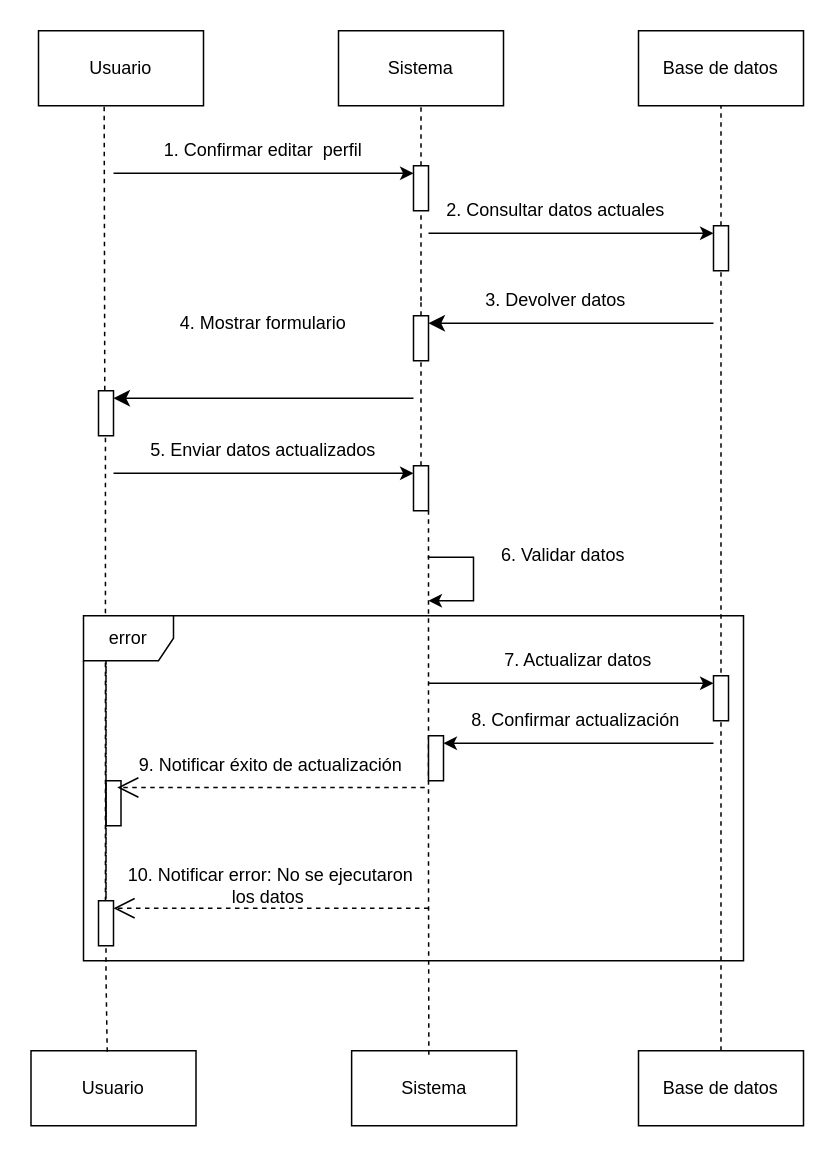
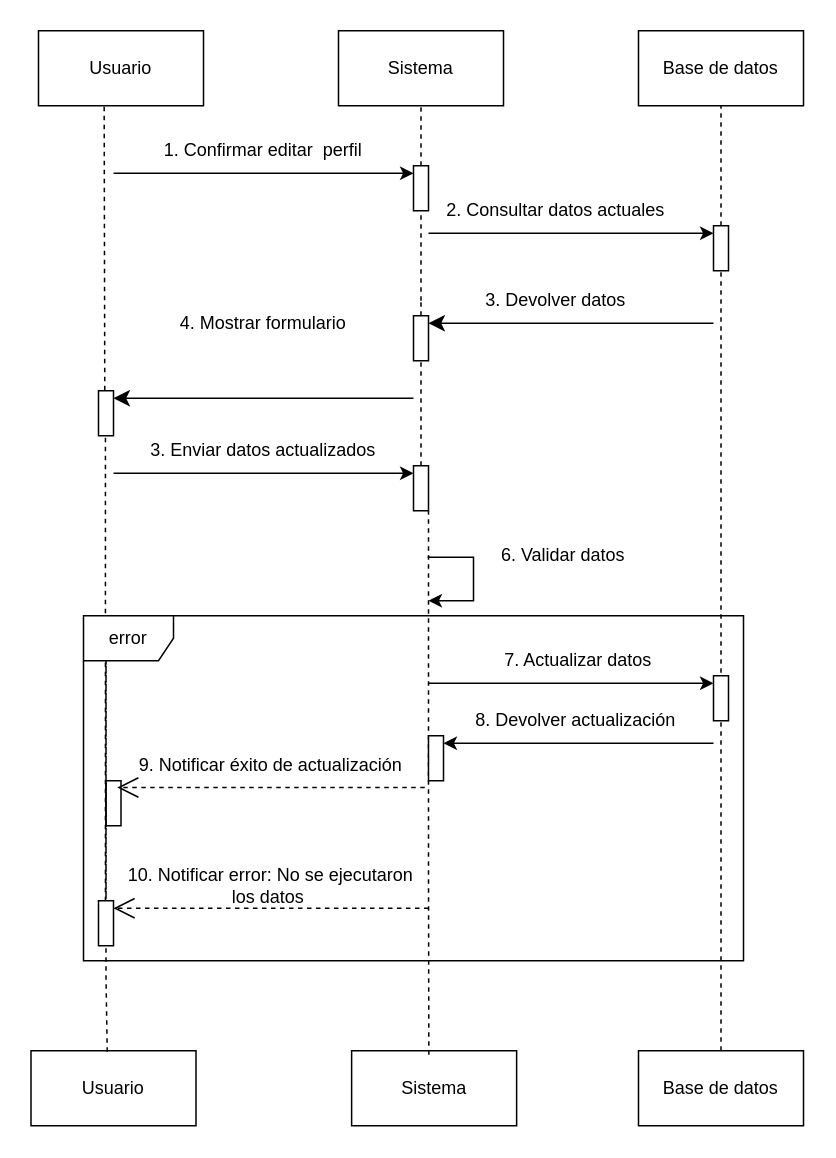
  <mxCell id="0" />
  <mxCell id="1" parent="0" />
  <mxCell id="2" value="Usuario" style="html=1;whiteSpace=wrap;" vertex="1" parent="1"><mxGeometry x="25" y="20" width="110" height="50" as="geometry" /></mxCell>
  <mxCell id="3" value="Sistema&lt;span style=&quot;color: rgba(0, 0, 0, 0); font-family: monospace; font-size: 0px; text-align: start; text-wrap-mode: nowrap;&quot;&gt;%3CmxGraphModel%3E%3Croot%3E%3CmxCell%20id%3D%220%22%2F%3E%3CmxCell%20id%3D%221%22%20parent%3D%220%22%2F%3E%3CmxCell%20id%3D%222%22%20value%3D%22Usuario%22%20style%3D%22html%3D1%3BwhiteSpace%3Dwrap%3B%22%20vertex%3D%221%22%20parent%3D%221%22%3E%3CmxGeometry%20x%3D%2270%22%20y%3D%2240%22%20width%3D%22110%22%20height%3D%2250%22%20as%3D%22geometry%22%2F%3E%3C%2FmxCell%3E%3C%2Froot%3E%3C%2FmxGraphModel%3E&lt;/span&gt;" style="html=1;whiteSpace=wrap;" vertex="1" parent="1"><mxGeometry x="225" y="20" width="110" height="50" as="geometry" /></mxCell>
  <mxCell id="4" value="Base de datos" style="html=1;whiteSpace=wrap;" vertex="1" parent="1"><mxGeometry x="425" y="20" width="110" height="50" as="geometry" /></mxCell>
  <mxCell id="5" value="Usuario" style="html=1;whiteSpace=wrap;" vertex="1" parent="1"><mxGeometry x="20" y="700" width="110" height="50" as="geometry" /></mxCell>
  <mxCell id="6" value="Sistema&lt;span style=&quot;color: rgba(0, 0, 0, 0); font-family: monospace; font-size: 0px; text-align: start; text-wrap-mode: nowrap;&quot;&gt;%3CmxGraphModel%3E%3Croot%3E%3CmxCell%20id%3D%220%22%2F%3E%3CmxCell%20id%3D%221%22%20parent%3D%220%22%2F%3E%3CmxCell%20id%3D%222%22%20value%3D%22Usuario%22%20style%3D%22html%3D1%3BwhiteSpace%3Dwrap%3B%22%20vertex%3D%221%22%20parent%3D%221%22%3E%3CmxGeometry%20x%3D%2270%22%20y%3D%2240%22%20width%3D%22110%22%20height%3D%2250%22%20as%3D%22geometry%22%2F%3E%3C%2FmxCell%3E%3C%2Froot%3E%3C%2FmxGraphModel%3E&lt;/span&gt;" style="html=1;whiteSpace=wrap;" vertex="1" parent="1"><mxGeometry x="233.75" y="700" width="110" height="50" as="geometry" /></mxCell>
  <mxCell id="7" value="Base de datos" style="html=1;whiteSpace=wrap;" vertex="1" parent="1"><mxGeometry x="425" y="700" width="110" height="50" as="geometry" /></mxCell>
  <mxCell id="8" value="" style="endArrow=none;dashed=1;html=1;rounded=0;entryX=0.398;entryY=0.987;entryDx=0;entryDy=0;exitX=0.418;exitY=-0.012;exitDx=0;exitDy=0;exitPerimeter=0;entryPerimeter=0;" edge="1" parent="1" source="26" target="2"><mxGeometry width="50" height="50" relative="1" as="geometry"><mxPoint x="69.18" y="279.64" as="sourcePoint" /><mxPoint x="75" y="70" as="targetPoint" /></mxGeometry></mxCell>
  <mxCell id="9" value="" style="endArrow=none;dashed=1;html=1;rounded=0;entryX=0.5;entryY=1;entryDx=0;entryDy=0;exitX=0.5;exitY=0;exitDx=0;exitDy=0;" edge="1" parent="1" source="16" target="4"><mxGeometry width="50" height="50" relative="1" as="geometry"><mxPoint x="295" y="430" as="sourcePoint" /><mxPoint x="295" y="90" as="targetPoint" /></mxGeometry></mxCell>
  <mxCell id="10" value="" style="endArrow=none;dashed=1;html=1;rounded=0;entryX=0.5;entryY=1;entryDx=0;entryDy=0;exitX=0.5;exitY=0;exitDx=0;exitDy=0;" edge="1" parent="1" source="12" target="3"><mxGeometry width="50" height="50" relative="1" as="geometry"><mxPoint x="255" y="300" as="sourcePoint" /><mxPoint x="305" y="250" as="targetPoint" /></mxGeometry></mxCell>
  <mxCell id="11" value="" style="endArrow=none;dashed=1;html=1;rounded=0;entryX=0.5;entryY=1;entryDx=0;entryDy=0;exitX=0.5;exitY=0;exitDx=0;exitDy=0;" edge="1" parent="1" target="12"><mxGeometry width="50" height="50" relative="1" as="geometry"><mxPoint x="280" y="200" as="sourcePoint" /><mxPoint x="280" y="70" as="targetPoint" /></mxGeometry></mxCell>
  <mxCell id="12" value="" style="html=1;points=[[0,0,0,0,5],[0,1,0,0,-5],[1,0,0,0,5],[1,1,0,0,-5]];perimeter=orthogonalPerimeter;outlineConnect=0;targetShapes=umlLifeline;portConstraint=eastwest;newEdgeStyle={&quot;curved&quot;:0,&quot;rounded&quot;:0};" vertex="1" parent="1"><mxGeometry x="275" y="110" width="10" height="30" as="geometry" /></mxCell>
  <mxCell id="13" value="" style="endArrow=classic;html=1;rounded=0;entryX=0;entryY=0;entryDx=0;entryDy=5;entryPerimeter=0;" edge="1" parent="1" target="12"><mxGeometry width="50" height="50" relative="1" as="geometry"><mxPoint x="75" y="115" as="sourcePoint" /><mxPoint x="185" y="90" as="targetPoint" /></mxGeometry></mxCell>
  <mxCell id="14" value="1. Confirmar editar&amp;nbsp; perfil" style="text;html=1;align=center;verticalAlign=middle;whiteSpace=wrap;rounded=0;" vertex="1" parent="1"><mxGeometry x="75" y="90" width="200" height="20" as="geometry" /></mxCell>
  <mxCell id="15" value="" style="endArrow=none;dashed=1;html=1;rounded=0;exitX=0.5;exitY=0;exitDx=0;exitDy=0;" edge="1" parent="1" source="7"><mxGeometry width="50" height="50" relative="1" as="geometry"><mxPoint x="475" y="930" as="sourcePoint" /><mxPoint x="480" y="180" as="targetPoint" /></mxGeometry></mxCell>
  <mxCell id="16" value="" style="html=1;points=[[0,0,0,0,5],[0,1,0,0,-5],[1,0,0,0,5],[1,1,0,0,-5]];perimeter=orthogonalPerimeter;outlineConnect=0;targetShapes=umlLifeline;portConstraint=eastwest;newEdgeStyle={&quot;curved&quot;:0,&quot;rounded&quot;:0};" vertex="1" parent="1"><mxGeometry x="475" y="150" width="10" height="30" as="geometry" /></mxCell>
  <mxCell id="17" value="" style="endArrow=classic;html=1;rounded=0;entryX=0;entryY=0;entryDx=0;entryDy=5;entryPerimeter=0;" edge="1" parent="1" target="16"><mxGeometry width="50" height="50" relative="1" as="geometry"><mxPoint x="285" y="155" as="sourcePoint" /><mxPoint x="425" y="110" as="targetPoint" /></mxGeometry></mxCell>
  <mxCell id="18" value="2. Consultar datos actuales" style="text;html=1;align=center;verticalAlign=middle;whiteSpace=wrap;rounded=0;" vertex="1" parent="1"><mxGeometry x="285" y="130" width="170" height="20" as="geometry" /></mxCell>
  <mxCell id="19" value="" style="endArrow=none;dashed=1;html=1;rounded=0;exitX=0.5;exitY=0;exitDx=0;exitDy=0;entryX=0.5;entryY=0;entryDx=0;entryDy=0;" edge="1" parent="1" source="20"><mxGeometry width="50" height="50" relative="1" as="geometry"><mxPoint x="276.25" y="637" as="sourcePoint" /><mxPoint x="280" y="200" as="targetPoint" /><Array as="points" /></mxGeometry></mxCell>
  <mxCell id="20" value="" style="html=1;points=[[0,0,0,0,5],[0,1,0,0,-5],[1,0,0,0,5],[1,1,0,0,-5]];perimeter=orthogonalPerimeter;outlineConnect=0;targetShapes=umlLifeline;portConstraint=eastwest;newEdgeStyle={&quot;curved&quot;:0,&quot;rounded&quot;:0};" vertex="1" parent="1"><mxGeometry x="275" y="210" width="10" height="30" as="geometry" /></mxCell>
  <mxCell id="21" value="" style="endArrow=none;dashed=1;html=1;rounded=0;exitX=0.5;exitY=0;exitDx=0;exitDy=0;" edge="1" parent="1" source="32" target="20"><mxGeometry width="50" height="50" relative="1" as="geometry"><mxPoint x="285" y="530" as="sourcePoint" /><mxPoint x="280" y="250" as="targetPoint" /><Array as="points" /></mxGeometry></mxCell>
  <mxCell id="22" value="3. Devolver datos" style="text;html=1;align=center;verticalAlign=middle;whiteSpace=wrap;rounded=0;" vertex="1" parent="1"><mxGeometry x="285" y="190" width="170" height="20" as="geometry" /></mxCell>
  <mxCell id="23" value="" style="endArrow=classic;html=1;rounded=0;fontSize=12;startSize=8;endSize=8;curved=1;entryX=1;entryY=0;entryDx=0;entryDy=5;entryPerimeter=0;" edge="1" parent="1" target="26"><mxGeometry width="50" height="50" relative="1" as="geometry"><mxPoint x="275" y="265" as="sourcePoint" /><mxPoint x="283.75" y="420" as="targetPoint" /></mxGeometry></mxCell>
  <mxCell id="24" value="" style="endArrow=classic;html=1;rounded=0;fontSize=12;startSize=8;endSize=8;entryX=1;entryY=0;entryDx=0;entryDy=5;entryPerimeter=0;" edge="1" parent="1" target="20"><mxGeometry width="50" height="50" relative="1" as="geometry"><mxPoint x="475" y="215" as="sourcePoint" /><mxPoint x="286.25" y="260" as="targetPoint" /></mxGeometry></mxCell>
  <mxCell id="25" value="" style="endArrow=none;dashed=1;html=1;rounded=0;entryX=0.398;entryY=0.987;entryDx=0;entryDy=0;exitX=0.418;exitY=-0.012;exitDx=0;exitDy=0;exitPerimeter=0;entryPerimeter=0;" edge="1" parent="1" target="26"><mxGeometry width="50" height="50" relative="1" as="geometry"><mxPoint x="69.18" y="279.64" as="sourcePoint" /><mxPoint x="69" y="69" as="targetPoint" /></mxGeometry></mxCell>
  <mxCell id="26" value="" style="html=1;points=[[0,0,0,0,5],[0,1,0,0,-5],[1,0,0,0,5],[1,1,0,0,-5]];perimeter=orthogonalPerimeter;outlineConnect=0;targetShapes=umlLifeline;portConstraint=eastwest;newEdgeStyle={&quot;curved&quot;:0,&quot;rounded&quot;:0};" vertex="1" parent="1"><mxGeometry x="65" y="260" width="10" height="30" as="geometry" /></mxCell>
  <mxCell id="27" value="4. Mostrar formulario" style="text;html=1;align=center;verticalAlign=middle;whiteSpace=wrap;rounded=0;" vertex="1" parent="1"><mxGeometry x="90" y="205" width="170" height="20" as="geometry" /></mxCell>
  <mxCell id="28" value="" style="endArrow=none;dashed=1;html=1;rounded=0;exitX=0.462;exitY=0.012;exitDx=0;exitDy=0;exitPerimeter=0;" edge="1" parent="1" source="46" target="26"><mxGeometry width="50" height="50" relative="1" as="geometry"><mxPoint x="275" y="1170" as="sourcePoint" /><mxPoint x="275" y="360" as="targetPoint" /><Array as="points" /></mxGeometry></mxCell>
  <mxCell id="29" value="" style="endArrow=classic;html=1;rounded=0;entryX=0;entryY=0;entryDx=0;entryDy=5;entryPerimeter=0;" edge="1" parent="1" target="32"><mxGeometry width="50" height="50" relative="1" as="geometry"><mxPoint x="75" y="315" as="sourcePoint" /><mxPoint x="415" y="110" as="targetPoint" /></mxGeometry></mxCell>
- <mxCell id="30" value="5. Enviar datos actualizados" style="text;html=1;align=center;verticalAlign=middle;whiteSpace=wrap;rounded=0;" vertex="1" parent="1"><mxGeometry x="75" y="290" width="200" height="20" as="geometry" /></mxCell>
+ <mxCell id="30" value="3. Enviar datos actualizados" style="text;html=1;align=center;verticalAlign=middle;whiteSpace=wrap;rounded=0;" vertex="1" parent="1"><mxGeometry x="75" y="290" width="200" height="20" as="geometry" /></mxCell>
  <mxCell id="31" value="" style="endArrow=none;dashed=1;html=1;rounded=0;exitX=0.468;exitY=0.052;exitDx=0;exitDy=0;exitPerimeter=0;" edge="1" parent="1" source="6" target="32"><mxGeometry width="50" height="50" relative="1" as="geometry"><mxPoint x="284" y="470" as="sourcePoint" /><mxPoint x="284" y="240" as="targetPoint" /><Array as="points"><mxPoint x="285" y="580" /><mxPoint x="285" y="560" /><mxPoint x="285" y="530" /><mxPoint x="285" y="470" /></Array></mxGeometry></mxCell>
  <mxCell id="32" value="" style="html=1;points=[[0,0,0,0,5],[0,1,0,0,-5],[1,0,0,0,5],[1,1,0,0,-5]];perimeter=orthogonalPerimeter;outlineConnect=0;targetShapes=umlLifeline;portConstraint=eastwest;newEdgeStyle={&quot;curved&quot;:0,&quot;rounded&quot;:0};" vertex="1" parent="1"><mxGeometry x="275" y="310" width="10" height="30" as="geometry" /></mxCell>
  <mxCell id="33" value="" style="endArrow=classic;html=1;rounded=0;edgeStyle=orthogonalEdgeStyle;" edge="1" parent="1"><mxGeometry width="50" height="50" relative="1" as="geometry"><mxPoint x="285" y="370" as="sourcePoint" /><mxPoint x="285" y="400" as="targetPoint" /><Array as="points"><mxPoint x="315" y="371" /><mxPoint x="315" y="400" /><mxPoint x="285" y="400" /></Array></mxGeometry></mxCell>
  <mxCell id="34" value="6. Validar datos" style="text;html=1;align=center;verticalAlign=middle;whiteSpace=wrap;rounded=0;" vertex="1" parent="1"><mxGeometry x="330" y="355" width="90" height="30" as="geometry" /></mxCell>
  <mxCell id="35" value="error" style="shape=umlFrame;whiteSpace=wrap;html=1;pointerEvents=0;" vertex="1" parent="1"><mxGeometry x="55" y="410" width="440" height="230" as="geometry" /></mxCell>
  <mxCell id="36" value="" style="endArrow=classic;html=1;rounded=0;entryX=0;entryY=0;entryDx=0;entryDy=5;entryPerimeter=0;" edge="1" parent="1" target="37"><mxGeometry width="50" height="50" relative="1" as="geometry"><mxPoint x="285" y="455" as="sourcePoint" /><mxPoint x="615" y="250" as="targetPoint" /></mxGeometry></mxCell>
  <mxCell id="37" value="" style="html=1;points=[[0,0,0,0,5],[0,1,0,0,-5],[1,0,0,0,5],[1,1,0,0,-5]];perimeter=orthogonalPerimeter;outlineConnect=0;targetShapes=umlLifeline;portConstraint=eastwest;newEdgeStyle={&quot;curved&quot;:0,&quot;rounded&quot;:0};" vertex="1" parent="1"><mxGeometry x="475" y="450" width="10" height="30" as="geometry" /></mxCell>
  <mxCell id="38" value="7. Actualizar datos" style="text;html=1;align=center;verticalAlign=middle;whiteSpace=wrap;rounded=0;" vertex="1" parent="1"><mxGeometry x="285" y="430" width="200" height="20" as="geometry" /></mxCell>
  <mxCell id="39" value="" style="html=1;points=[[0,0,0,0,5],[0,1,0,0,-5],[1,0,0,0,5],[1,1,0,0,-5]];perimeter=orthogonalPerimeter;outlineConnect=0;targetShapes=umlLifeline;portConstraint=eastwest;newEdgeStyle={&quot;curved&quot;:0,&quot;rounded&quot;:0};" vertex="1" parent="1"><mxGeometry x="285" y="490" width="10" height="30" as="geometry" /></mxCell>
  <mxCell id="40" value="" style="endArrow=classic;html=1;rounded=0;entryX=1;entryY=0;entryDx=0;entryDy=5;entryPerimeter=0;" edge="1" parent="1" target="39"><mxGeometry width="50" height="50" relative="1" as="geometry"><mxPoint x="475" y="495" as="sourcePoint" /><mxPoint x="545" y="450" as="targetPoint" /></mxGeometry></mxCell>
- <mxCell id="41" value="8. Confirmar actualización&amp;nbsp;" style="text;html=1;align=center;verticalAlign=middle;whiteSpace=wrap;rounded=0;" vertex="1" parent="1"><mxGeometry x="285" y="470" width="200" height="20" as="geometry" /></mxCell>
+ <mxCell id="41" value="8. Devolver actualización&amp;nbsp;" style="text;html=1;align=center;verticalAlign=middle;whiteSpace=wrap;rounded=0;" vertex="1" parent="1"><mxGeometry x="285" y="470" width="200" height="20" as="geometry" /></mxCell>
  <mxCell id="42" value="" style="html=1;points=[[0,0,0,0,5],[0,1,0,0,-5],[1,0,0,0,5],[1,1,0,0,-5]];perimeter=orthogonalPerimeter;outlineConnect=0;targetShapes=umlLifeline;portConstraint=eastwest;newEdgeStyle={&quot;curved&quot;:0,&quot;rounded&quot;:0};" vertex="1" parent="1"><mxGeometry x="70" y="520" width="10" height="30" as="geometry" /></mxCell>
  <mxCell id="43" value="9. Notificar éxito de actualización" style="text;html=1;align=center;verticalAlign=middle;whiteSpace=wrap;rounded=0;" vertex="1" parent="1"><mxGeometry x="80" y="500" width="200" height="20" as="geometry" /></mxCell>
  <mxCell id="44" value="" style="endArrow=open;endSize=12;dashed=1;html=1;rounded=0;entryX=1;entryY=0;entryDx=0;entryDy=5;entryPerimeter=0;" edge="1" parent="1"><mxGeometry width="160" relative="1" as="geometry"><mxPoint x="282.5" y="524.5" as="sourcePoint" /><mxPoint x="77.5" y="524.5" as="targetPoint" /></mxGeometry></mxCell>
  <mxCell id="45" value="" style="endArrow=none;dashed=1;html=1;rounded=0;exitX=0.462;exitY=0.012;exitDx=0;exitDy=0;exitPerimeter=0;" edge="1" parent="1" source="5" target="46"><mxGeometry width="50" height="50" relative="1" as="geometry"><mxPoint x="71" y="701" as="sourcePoint" /><mxPoint x="70" y="290" as="targetPoint" /><Array as="points"><mxPoint x="70" y="650" /><mxPoint x="70" y="630" /><mxPoint x="70" y="620" /><mxPoint x="70" y="610" /><mxPoint x="70" y="590" /><mxPoint x="70" y="580" /><mxPoint x="70" y="560" /><mxPoint x="70" y="520" /><mxPoint x="70" y="440" /></Array></mxGeometry></mxCell>
  <mxCell id="46" value="" style="html=1;points=[[0,0,0,0,5],[0,1,0,0,-5],[1,0,0,0,5],[1,1,0,0,-5]];perimeter=orthogonalPerimeter;outlineConnect=0;targetShapes=umlLifeline;portConstraint=eastwest;newEdgeStyle={&quot;curved&quot;:0,&quot;rounded&quot;:0};" vertex="1" parent="1"><mxGeometry x="65" y="600" width="10" height="30" as="geometry" /></mxCell>
  <mxCell id="47" value="" style="endArrow=open;endSize=12;dashed=1;html=1;rounded=0;entryX=1;entryY=0;entryDx=0;entryDy=5;entryPerimeter=0;" edge="1" parent="1" target="46"><mxGeometry width="160" relative="1" as="geometry"><mxPoint x="285" y="605" as="sourcePoint" /><mxPoint x="75" y="610" as="targetPoint" /></mxGeometry></mxCell>
  <mxCell id="48" value="10. Notificar error: No se ejecutaron los datos&amp;nbsp;" style="text;html=1;align=center;verticalAlign=middle;whiteSpace=wrap;rounded=0;" vertex="1" parent="1"><mxGeometry x="80" y="580" width="200" height="20" as="geometry" /></mxCell>
